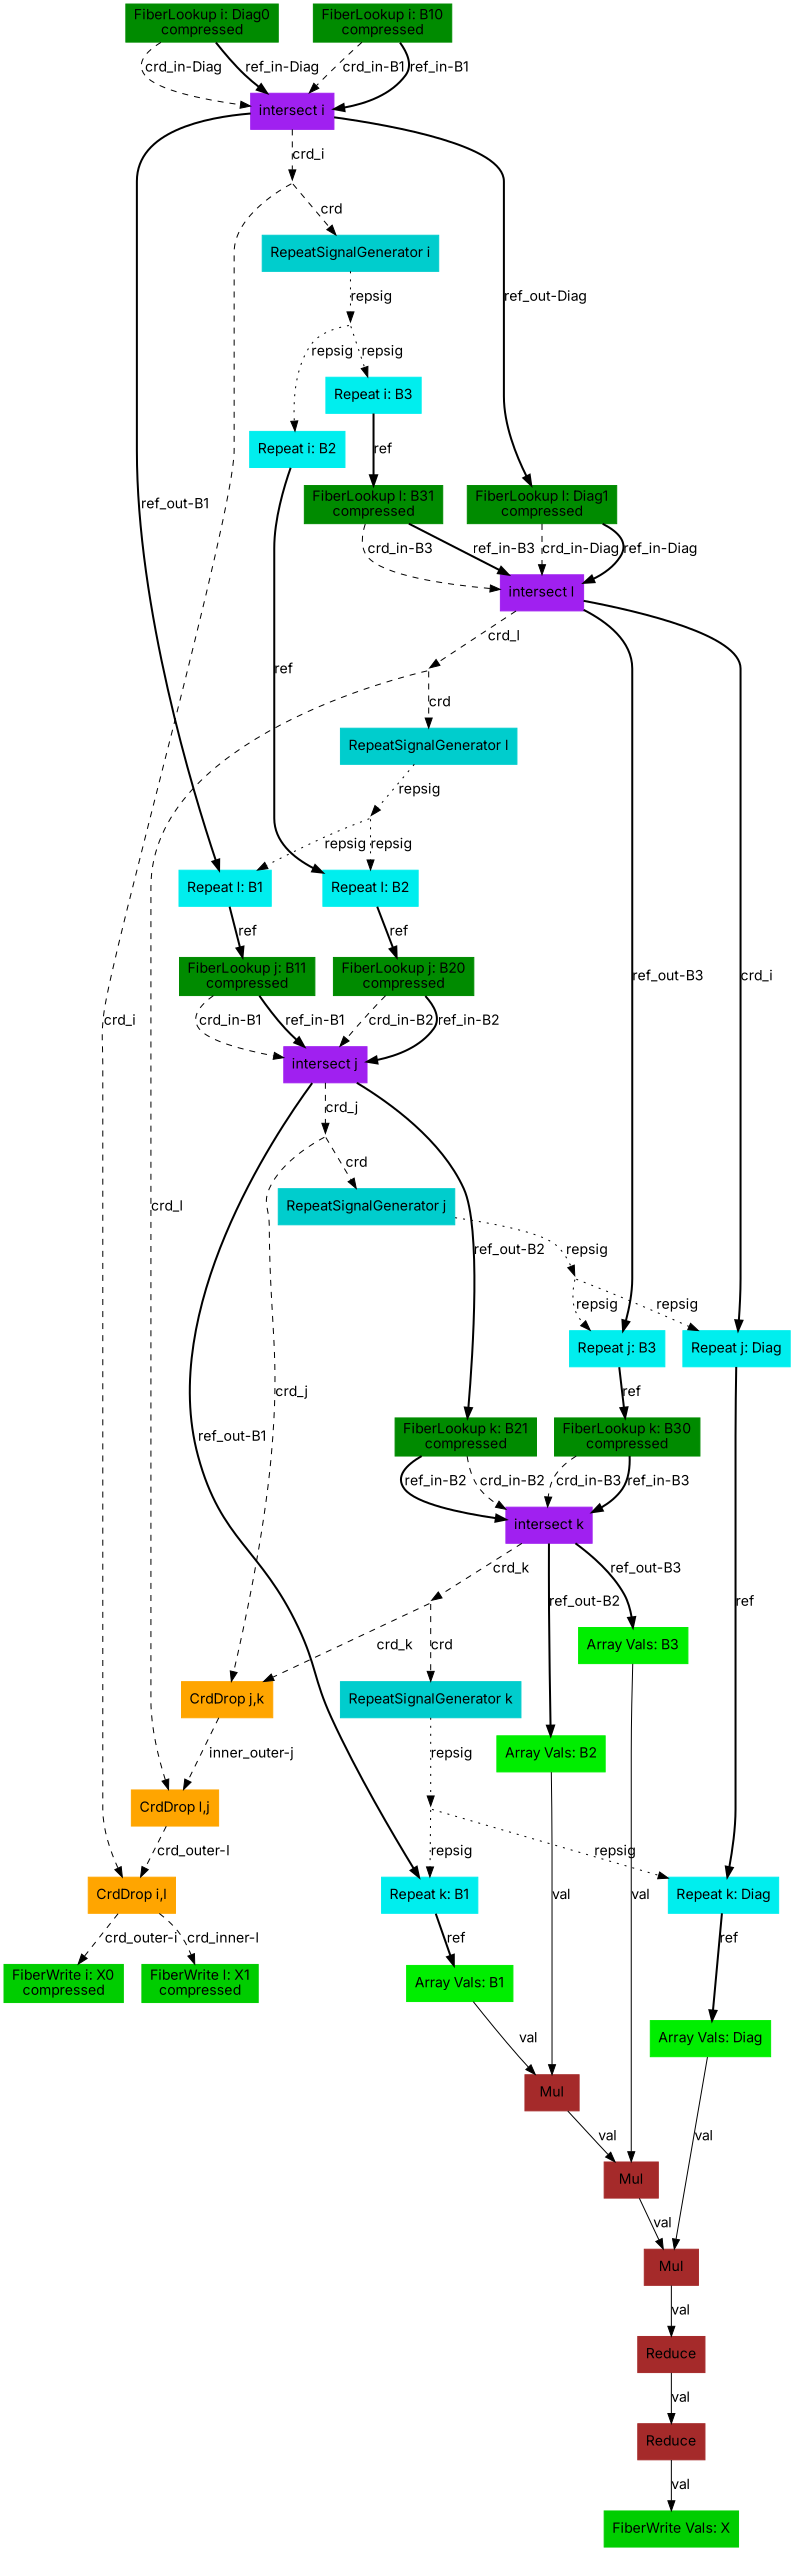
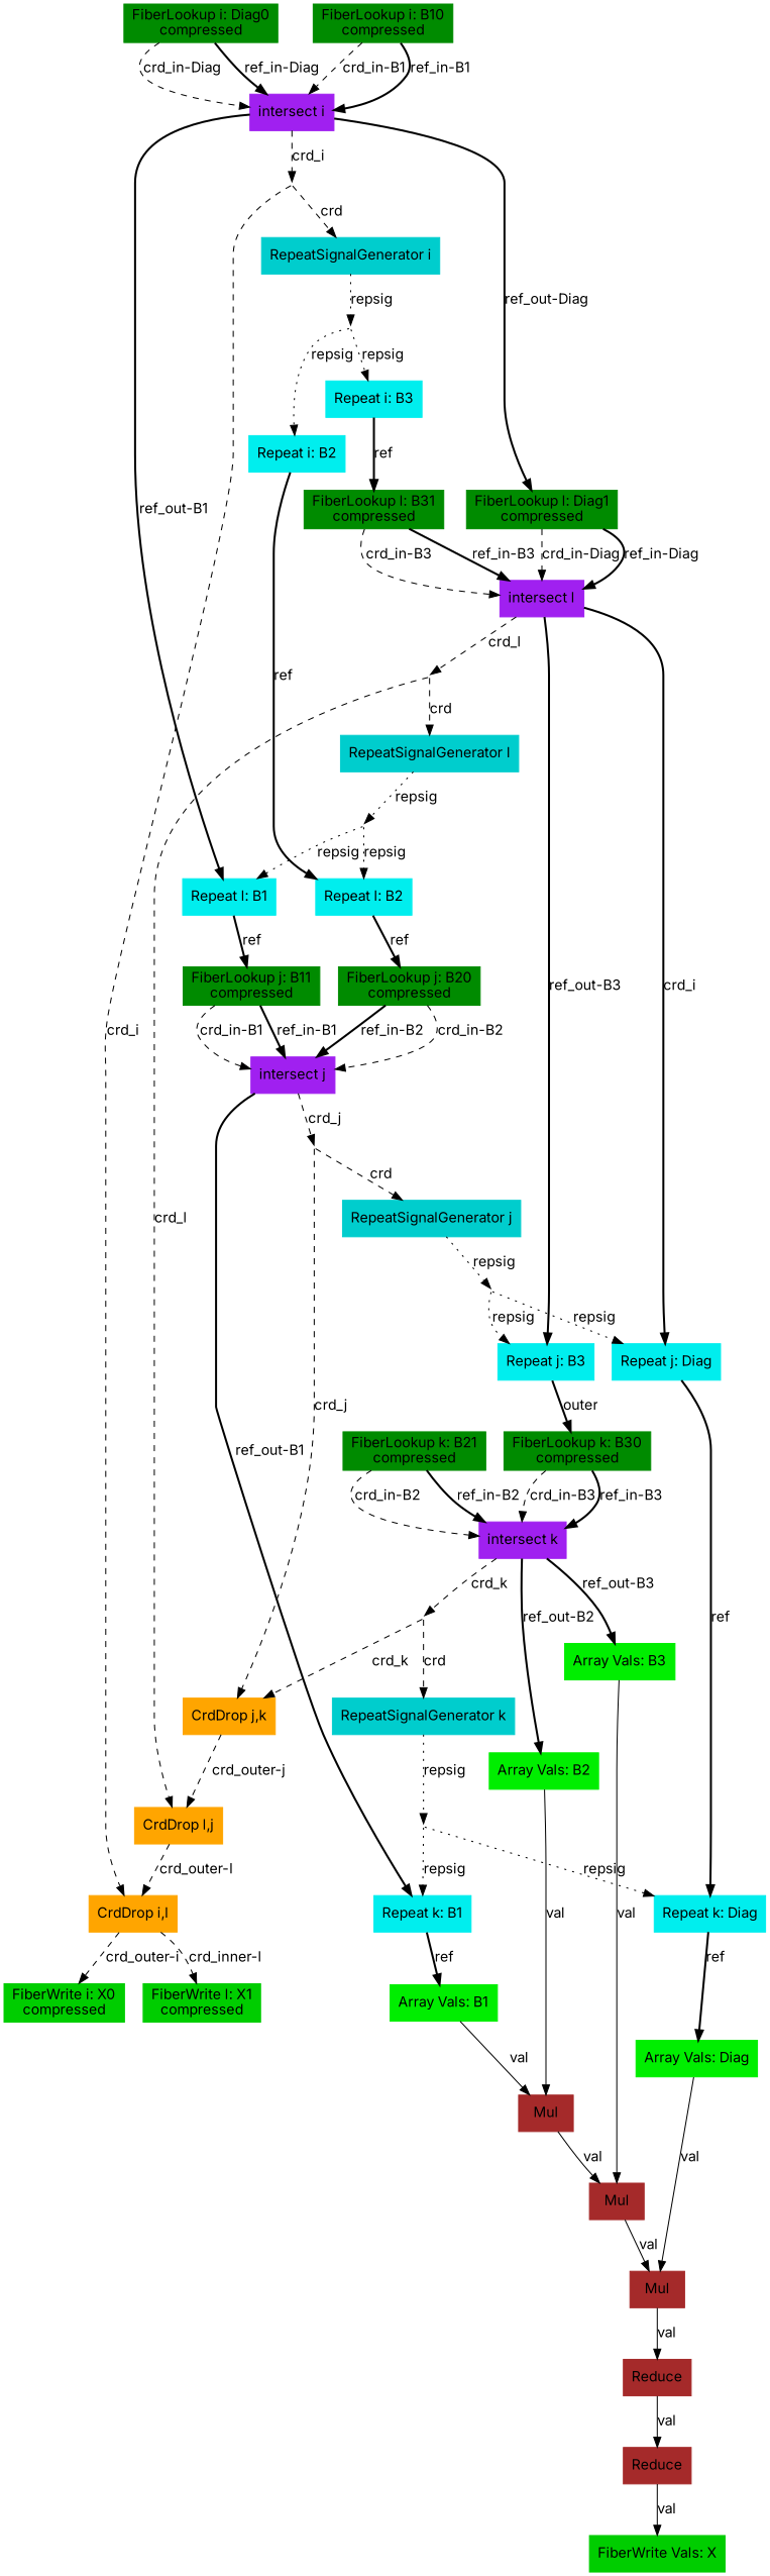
  digraph {
    fontname=Inter
    node [fontname=Inter shape=box style=filled type=fiberlookup]
    edge [fontname=Inter style=dashed type=crd]
    n1 [color=green4 format=compressed index=i label="FiberLookup i: Diag0\ncompressed" root=true src=true tensor=Diag]
    n2 [color=purple index=i label="intersect i" type=intersect]
    45 [shape=point style=invis type=broadcast]
    n4 [color=cyan2 index=l label="Repeat l: B1" root=false tensor=B1 type=repeat]
    n5 [color=green4 format=compressed index=l label="FiberLookup l: Diag1\ncompressed" root=false src=true tensor=Diag]
    n6 [color=orange inner=l label="CrdDrop i,l" outer=i type=crddrop]
    n7 [color=cyan3 index=i label="RepeatSignalGenerator i" type=repsiggen]
    n8 [color=green4 format=compressed index=j label="FiberLookup j: B11\ncompressed" root=false src=true tensor=B1]
    n9 [color=purple index=l label="intersect l" type=intersect]
    n10 [color=green3 crdsize=Diag0_dim format=compressed index=i label="FiberWrite i: X0\ncompressed" segsize=2 sink=true tensor=X type=fiberwrite]
    n11 [color=green3 crdsize="Diag0_dim*Diag1_dim" format=compressed index=l label="FiberWrite l: X1\ncompressed" segsize="Diag0_dim+1" sink=true tensor=X type=fiberwrite]
    43 [shape=point style=invis type=broadcast]
    n13 [color=cyan2 index=i label="Repeat i: B2" root=true tensor=B2 type=repeat]
    n14 [color=cyan2 index=i label="Repeat i: B3" root=true tensor=B3 type=repeat]
    n15 [color=cyan2 index=l label="Repeat l: B2" root=false tensor=B2 type=repeat]
    n16 [color=green4 format=compressed index=l label="FiberLookup l: B31\ncompressed" root=false src=true tensor=B3]
    n17 [color=green4 format=compressed index=j label="FiberLookup j: B20\ncompressed" root=false src=true tensor=B2]
    n18 [color=purple index=j label="intersect j" type=intersect]
    29 [shape=point style=invis type=broadcast]
    n20 [color=cyan2 index=k label="Repeat k: B1" root=false tensor=B1 type=repeat]
    n21 [color=green4 format=compressed index=k label="FiberLookup k: B21\ncompressed" root=false src=true tensor=B2]
    n22 [color=orange inner=k label="CrdDrop j,k" outer=j type=crddrop]
    n23 [color=cyan3 index=j label="RepeatSignalGenerator j" type=repsiggen]
    n24 [color=green2 label="Array Vals: B1" tensor=B1 type=arrayvals]
    n25 [color=purple index=k label="intersect k" type=intersect]
    n26 [color=orange inner=j label="CrdDrop l,j" outer=l type=crddrop]
    27 [shape=point style=invis type=broadcast]
    n28 [color=cyan2 index=j label="Repeat j: Diag" root=false tensor=Diag type=repeat]
    n29 [color=cyan2 index=j label="Repeat j: B3" root=false tensor=B3 type=repeat]
    n30 [color=cyan2 index=k label="Repeat k: Diag" root=false tensor=Diag type=repeat]
    n31 [color=green4 format=compressed index=k label="FiberLookup k: B30\ncompressed" root=false src=true tensor=B3]
    n32 [color=green2 label="Array Vals: Diag" tensor=Diag type=arrayvals]
    n33 [color=brown label=Mul type=mul]
    n34 [color=brown label=Reduce type=reduce]
    n35 [color=brown label=Reduce type=reduce]
    n36 [color=green3 label="FiberWrite Vals: X" sink=true tensor=X type=fiberwrite]
    21 [shape=point style=invis type=broadcast]
    n38 [color=green2 label="Array Vals: B2" tensor=B2 type=arrayvals]
    n39 [color=green2 label="Array Vals: B3" tensor=B3 type=arrayvals]
    n40 [color=cyan3 index=k label="RepeatSignalGenerator k" type=repsiggen]
    n41 [color=brown label=Mul type=mul]
    n42 [color=brown label=Mul type=mul]
    19 [shape=point style=invis type=broadcast]
    37 [shape=point style=invis type=broadcast]
    n45 [color=cyan3 index=l label="RepeatSignalGenerator l" type=repsiggen]
    35 [shape=point style=invis type=broadcast]
    n47 [color=green4 format=compressed index=i label="FiberLookup i: B10\ncompressed" root=true src=true tensor=B1]
    n1 -> n2 [label="crd_in-Diag"]
    n1 -> n2 [label="ref_in-Diag" style=bold type=ref]
    n2 -> 45 [label=crd_i]
    n2 -> n4 [label="ref_out-B1" style=bold type=ref]
    n2 -> n5 [label="ref_out-Diag" style=bold type=ref]
    45 -> n6 [label=crd_i]
    45 -> n7 [label=crd]
    n4 -> n8 [label=ref style=bold type=ref]
    n5 -> n9 [label="crd_in-Diag"]
    n5 -> n9 [label="ref_in-Diag" style=bold type=ref]
    n6 -> n10 [label="crd_outer-i"]
    n6 -> n11 [label="crd_inner-l"]
    n7 -> 43 [label=repsig style=dotted type=repsig]
    n8 -> n18 [label="crd_in-B1"]
    n8 -> n18 [label="ref_in-B1" style=bold type=ref]
    n9 -> n28 [label=crd_i style=bold type=ref]
    n9 -> n29 [label="ref_out-B3" style=bold type=ref]
    n9 -> 37 [label=crd_l]
    43 -> n13 [label=repsig style=dotted type=repsig]
    43 -> n14 [label=repsig style=dotted type=repsig]
    n13 -> n15 [label=ref style=bold type=ref]
    n14 -> n16 [label=ref style=bold type=ref]
    n15 -> n17 [label=ref style=bold type=ref]
    n16 -> n9 [label="crd_in-B3"]
    n16 -> n9 [label="ref_in-B3" style=bold type=ref]
    n17 -> n18 [label="crd_in-B2"]
    n17 -> n18 [label="ref_in-B2" style=bold type=ref]
    n18 -> 29 [label=crd_j]
    n18 -> n20 [label="ref_out-B1" style=bold type=ref]
-   n18 -> n21 [label="ref_out-B2" style=bold type=ref]
    29 -> n22 [label=crd_j]
    29 -> n23 [label=crd]
    n20 -> n24 [label=ref style=bold type=ref]
    n21 -> n25 [label="crd_in-B2"]
    n21 -> n25 [label="ref_in-B2" style=bold type=ref]
-   n22 -> n26 [label="inner_outer-j"]
+   n22 -> n26 [label="crd_outer-j"]
    n23 -> 27 [label=repsig style=dotted type=repsig]
    n24 -> n41 [label=val type=val style=""]
    n25 -> 21 [label=crd_k]
    n25 -> n38 [label="ref_out-B2" style=bold type=ref]
    n25 -> n39 [label="ref_out-B3" style=bold type=ref]
    n26 -> n6 [label="crd_outer-l"]
    27 -> n28 [label=repsig style=dotted type=repsig]
    27 -> n29 [label=repsig style=dotted type=repsig]
    n28 -> n30 [label=ref style=bold type=ref]
-   n29 -> n31 [label=ref style=bold type=ref]
+   n29 -> n31 [label=outer style=bold type=ref]
    n30 -> n32 [label=ref style=bold type=ref]
    n31 -> n25 [label="crd_in-B3"]
    n31 -> n25 [label="ref_in-B3" style=bold type=ref]
    n32 -> n33 [label=val type=val style=""]
    n33 -> n34 [label=val type=val style=""]
    n34 -> n35 [label=val type=val style=""]
    n35 -> n36 [label=val type=val style=""]
    21 -> n22 [label=crd_k]
    21 -> n40 [label=crd]
    n38 -> n41 [label=val type=val style=""]
    n39 -> n42 [label=val type=val style=""]
    n40 -> 19 [label=repsig style=dotted type=repsig]
    n41 -> n42 [label=val type=val style=""]
    n42 -> n33 [label=val type=val style=""]
    19 -> n20 [label=repsig style=dotted type=repsig]
    19 -> n30 [label=repsig style=dotted type=repsig]
    37 -> n26 [label=crd_l]
    37 -> n45 [label=crd]
    n45 -> 35 [label=repsig style=dotted type=repsig]
    35 -> n4 [label=repsig style=dotted type=repsig]
    35 -> n15 [label=repsig style=dotted type=repsig]
    n47 -> n2 [label="crd_in-B1"]
    n47 -> n2 [label="ref_in-B1" style=bold type=ref]
  }
